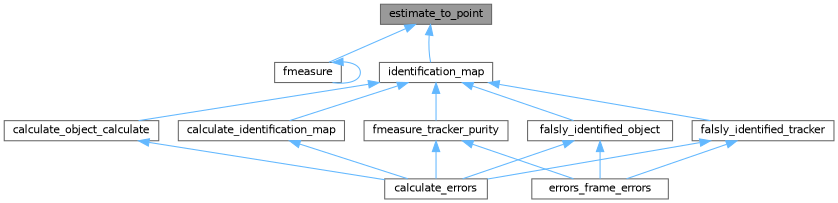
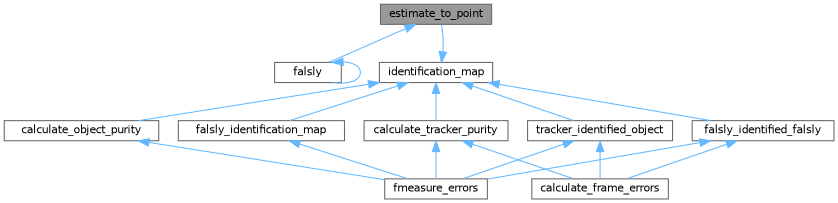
  digraph {
    rankdir=TB
    node [color=grey40 fillcolor=white fontname=Helvetica fontsize=10 shape=box style=filled]
    edge [color=steelblue1 dir=back fontname=Helvetica fontsize=10 labelfontname=Helvetica labelfontsize=10 style=solid]
    n1 [color=gray40 fillcolor=grey60 fontcolor=black height=0.2 label=estimate_to_point width=0.4]
-   n2 [height=0.2 label=fmeasure width=0.4]
+   n2 [height=0.2 label=falsly width=0.4]
    n3 [height=0.2 label=identification_map width=0.4]
-   n4 [height=0.2 label=calculate_identification_map width=0.4]
-   n5 [height=0.2 label=calculate_object_calculate width=0.4]
-   n6 [height=0.2 label=fmeasure_tracker_purity width=0.4]
-   n7 [height=0.2 label=falsly_identified_object width=0.4]
-   n8 [height=0.2 label=falsly_identified_tracker width=0.4]
-   n9 [height=0.2 label=calculate_errors width=0.4]
-   n10 [height=0.2 label=errors_frame_errors width=0.4]
+   n4 [height=0.2 label=falsly_identification_map width=0.4]
+   n5 [height=0.2 label=calculate_object_purity width=0.4]
+   n6 [height=0.2 label=calculate_tracker_purity width=0.4]
+   n7 [height=0.2 label=tracker_identified_object width=0.4]
+   n8 [height=0.2 label=falsly_identified_falsly width=0.4]
+   n9 [height=0.2 label=fmeasure_errors width=0.4]
+   n10 [height=0.2 label=calculate_frame_errors width=0.4]
    n1 -> n2
-   n1 -> n3
+   n3 -> n1
    n2 -> n2
    n3 -> n4
    n3 -> n5
    n3 -> n6
    n3 -> n7
    n3 -> n8
    n4 -> n9
    n5 -> n9
    n6 -> n9
    n6 -> n10
    n7 -> n9
    n7 -> n10
    n8 -> n9
    n8 -> n10
  }
